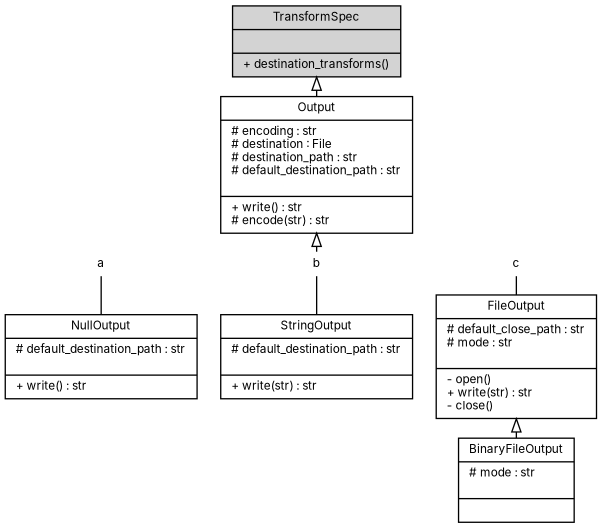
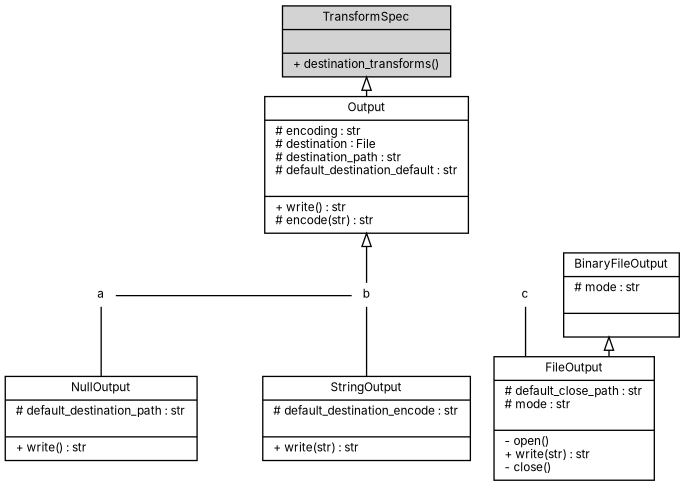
  digraph {
    fontname=Inter
    fontsize=9
    ranksep=0.2
    splines=ortho
    node [fontname=Inter fontsize=9 shape=record]
    edge [arrowhead=none arrowtail=none dir=none fontname=Inter fontsize=9]
    a [height=0 shape=none width=0]
    b [height=0 shape=none width=0]
    c [height=0 shape=none width=0]
    n4 [label="{NullOutput\n        |# default_destination_path : str\l\n        |+ write() : str\l}"]
-   n5 [label="{StringOutput\n        |# default_destination_path : str\l\n        |+ write(str) : str\l}"]
+   n5 [label="{StringOutput\n        |# default_destination_encode : str\l\n        |+ write(str) : str\l}"]
    n6 [label="{FileOutput\n        |# default_close_path : str\l# mode : str\l\n        |- open()\l+ write(str) : str\l- close()\l}"]
    n7 [fillcolor=lightgrey label="{TransformSpec\n        |\n        |+ destination_transforms()\l}" style=filled]
-   n8 [label="{Output\n        |# encoding : str\l# destination : File\l# destination_path : str\l# default_destination_path : str\l\n        |+ write() : str\l# encode(str) : str\l}"]
+   n8 [label="{Output\n        |# encoding : str\l# destination : File\l# destination_path : str\l# default_destination_default : str\l\n        |+ write() : str\l# encode(str) : str\l}"]
    n9 [label="{BinaryFileOutput\n        |# mode : str\l\n        |}"]
    subgraph sub_1 {
      rank=same
      a
      b
      c
    }
+   a -> b [minlen=10.0]
    a -> n4
    b -> n5
    c -> n6
-   n6 -> n9 [arrowtail=empty dir=back arrowhead=""]
+   n9 -> n6 [arrowtail=empty dir=back arrowhead=""]
    n7 -> n8 [arrowtail=empty dir=back arrowhead=""]
    n8 -> b [arrowtail=empty dir=back arrowhead=""]
  }
